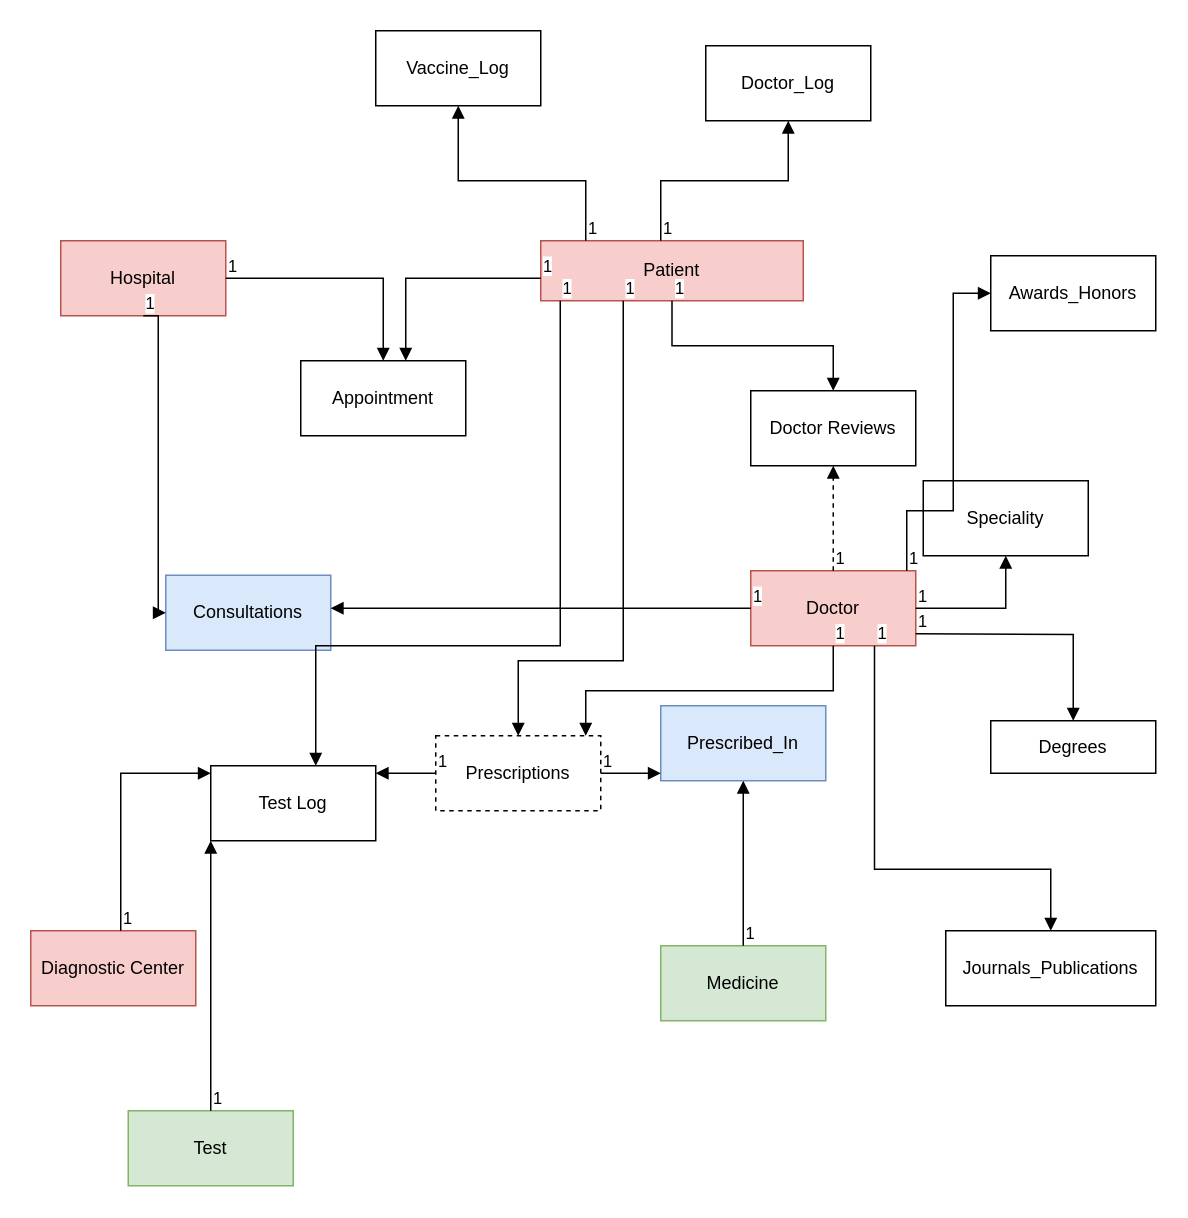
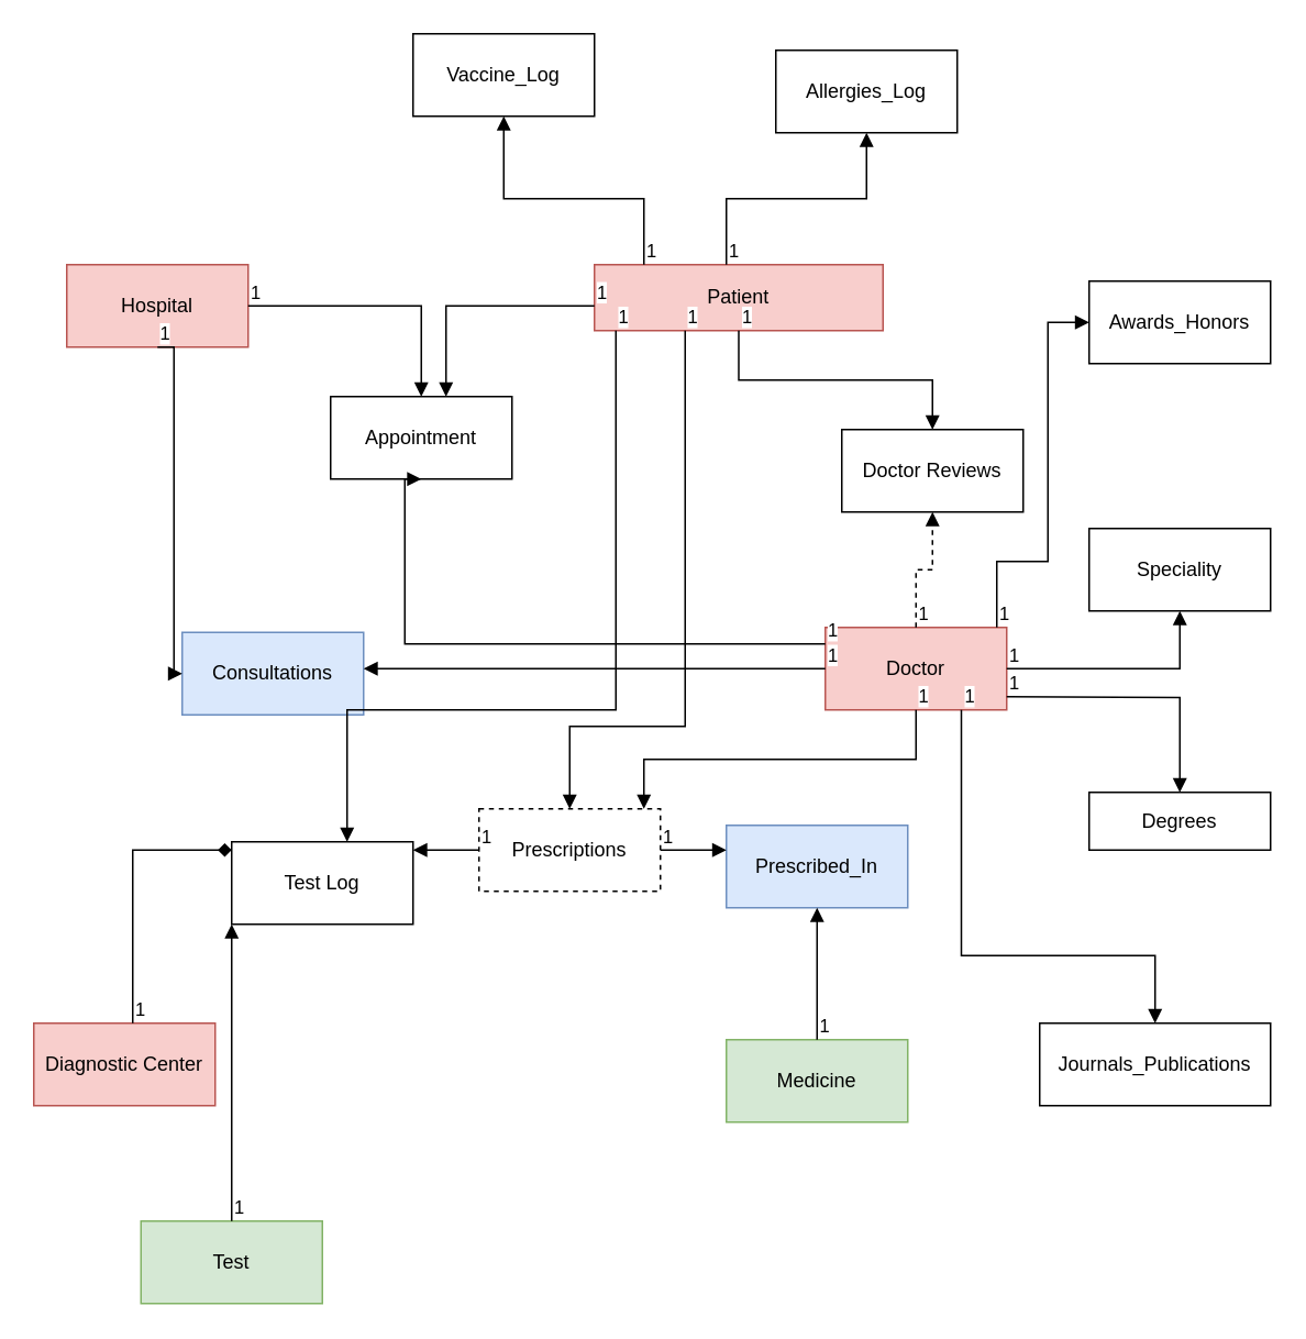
  <mxCell id="0" />
  <mxCell id="1" parent="0" />
  <mxCell id="2" value="Doctor" style="html=1;whiteSpace=wrap;fillColor=#f8cecc;strokeColor=#b85450;" vertex="1" parent="1"><mxGeometry x="500" y="380" width="110" height="50" as="geometry" /></mxCell>
  <mxCell id="3" value="Patient" style="html=1;whiteSpace=wrap;fillColor=#f8cecc;strokeColor=#b85450;" vertex="1" parent="1"><mxGeometry x="360" y="160" width="175" height="40" as="geometry" /></mxCell>
  <mxCell id="4" value="Hospital" style="html=1;whiteSpace=wrap;fillColor=#f8cecc;strokeColor=#b85450;" vertex="1" parent="1"><mxGeometry x="40" y="160" width="110" height="50" as="geometry" /></mxCell>
  <mxCell id="5" value="Diagnostic Center" style="html=1;whiteSpace=wrap;fillColor=#f8cecc;strokeColor=#b85450;" vertex="1" parent="1"><mxGeometry x="20" y="620" width="110" height="50" as="geometry" /></mxCell>
  <mxCell id="6" value="Vaccine_Log" style="html=1;whiteSpace=wrap;" vertex="1" parent="1"><mxGeometry x="250" y="20" width="110" height="50" as="geometry" /></mxCell>
- <mxCell id="7" value="Doctor_Log" style="html=1;whiteSpace=wrap;" vertex="1" parent="1"><mxGeometry x="470" y="30" width="110" height="50" as="geometry" /></mxCell>
- <mxCell id="8" value="Doctor Reviews" style="html=1;whiteSpace=wrap;" vertex="1" parent="1"><mxGeometry x="500" y="260" width="110" height="50" as="geometry" /></mxCell>
+ <mxCell id="7" value="Allergies_Log" style="html=1;whiteSpace=wrap;" vertex="1" parent="1"><mxGeometry x="470" y="30" width="110" height="50" as="geometry" /></mxCell>
+ <mxCell id="8" value="Doctor Reviews" style="html=1;whiteSpace=wrap;" vertex="1" parent="1"><mxGeometry x="510" y="260" width="110" height="50" as="geometry" /></mxCell>
  <mxCell id="9" value="Awards_Honors" style="html=1;whiteSpace=wrap;" vertex="1" parent="1"><mxGeometry x="660" y="170" width="110" height="50" as="geometry" /></mxCell>
- <mxCell id="10" value="Speciality" style="html=1;whiteSpace=wrap;" vertex="1" parent="1"><mxGeometry x="615" y="320" width="110" height="50" as="geometry" /></mxCell>
+ <mxCell id="10" value="Speciality" style="html=1;whiteSpace=wrap;" vertex="1" parent="1"><mxGeometry x="660" y="320" width="110" height="50" as="geometry" /></mxCell>
  <mxCell id="11" value="Degrees" style="html=1;whiteSpace=wrap;" vertex="1" parent="1"><mxGeometry x="660" y="480" width="110" height="35" as="geometry" /></mxCell>
  <mxCell id="12" value="Journals_Publications" style="html=1;whiteSpace=wrap;" vertex="1" parent="1"><mxGeometry x="630" y="620" width="140" height="50" as="geometry" /></mxCell>
  <mxCell id="13" value="Appointment" style="html=1;whiteSpace=wrap;" vertex="1" parent="1"><mxGeometry x="200" y="240" width="110" height="50" as="geometry" /></mxCell>
  <mxCell id="14" value="Consultations" style="html=1;whiteSpace=wrap;fillColor=#dae8fc;strokeColor=#6c8ebf;" vertex="1" parent="1"><mxGeometry x="110" y="383" width="110" height="50" as="geometry" /></mxCell>
  <mxCell id="15" value="" style="endArrow=block;endFill=1;html=1;edgeStyle=orthogonalEdgeStyle;align=left;verticalAlign=top;rounded=0;" edge="1" parent="1" source="3" target="7"><mxGeometry x="-1" relative="1" as="geometry"><mxPoint x="420" y="130" as="sourcePoint" /><mxPoint x="580" y="120" as="targetPoint" /><Array as="points"><mxPoint x="440" y="120" /><mxPoint x="525" y="120" /></Array></mxGeometry></mxCell>
  <mxCell id="16" value="1" style="edgeLabel;resizable=0;html=1;align=left;verticalAlign=bottom;" connectable="0" vertex="1" parent="15"><mxGeometry x="-1" relative="1" as="geometry" /></mxCell>
  <mxCell id="17" value="" style="endArrow=block;endFill=1;html=1;edgeStyle=orthogonalEdgeStyle;align=left;verticalAlign=top;rounded=0;" edge="1" parent="1" source="3" target="6"><mxGeometry x="-1" relative="1" as="geometry"><mxPoint x="290" y="300" as="sourcePoint" /><mxPoint x="450" y="300" as="targetPoint" /><Array as="points"><mxPoint x="390" y="120" /><mxPoint x="305" y="120" /></Array></mxGeometry></mxCell>
  <mxCell id="18" value="1" style="edgeLabel;resizable=0;html=1;align=left;verticalAlign=bottom;" connectable="0" vertex="1" parent="17"><mxGeometry x="-1" relative="1" as="geometry" /></mxCell>
  <mxCell id="19" value="" style="endArrow=block;endFill=1;html=1;edgeStyle=orthogonalEdgeStyle;align=left;verticalAlign=top;rounded=0;" edge="1" parent="1" source="3" target="8"><mxGeometry x="-1" relative="1" as="geometry"><mxPoint x="290" y="300" as="sourcePoint" /><mxPoint x="450" y="300" as="targetPoint" /></mxGeometry></mxCell>
  <mxCell id="20" value="1" style="edgeLabel;resizable=0;html=1;align=left;verticalAlign=bottom;" connectable="0" vertex="1" parent="19"><mxGeometry x="-1" relative="1" as="geometry" /></mxCell>
  <mxCell id="21" value="" style="endArrow=block;endFill=1;html=1;edgeStyle=orthogonalEdgeStyle;align=left;verticalAlign=top;rounded=0;dashed=1;" edge="1" parent="1" source="2" target="8"><mxGeometry x="-1" relative="1" as="geometry"><mxPoint x="290" y="300" as="sourcePoint" /><mxPoint x="450" y="300" as="targetPoint" /></mxGeometry></mxCell>
  <mxCell id="22" value="1" style="edgeLabel;resizable=0;html=1;align=left;verticalAlign=bottom;" connectable="0" vertex="1" parent="21"><mxGeometry x="-1" relative="1" as="geometry" /></mxCell>
  <mxCell id="23" value="" style="endArrow=block;endFill=1;html=1;edgeStyle=orthogonalEdgeStyle;align=left;verticalAlign=top;rounded=0;" edge="1" parent="1" source="2" target="9"><mxGeometry x="-1" relative="1" as="geometry"><mxPoint x="604" y="376" as="sourcePoint" /><mxPoint x="640" y="200" as="targetPoint" /><Array as="points"><mxPoint x="604" y="340" /><mxPoint x="635" y="340" /><mxPoint x="635" y="195" /></Array></mxGeometry></mxCell>
  <mxCell id="24" value="1" style="edgeLabel;resizable=0;html=1;align=left;verticalAlign=bottom;" connectable="0" vertex="1" parent="23"><mxGeometry x="-1" relative="1" as="geometry" /></mxCell>
  <mxCell id="25" value="" style="endArrow=block;endFill=1;html=1;edgeStyle=orthogonalEdgeStyle;align=left;verticalAlign=top;rounded=0;" edge="1" parent="1" source="2" target="10"><mxGeometry x="-1" relative="1" as="geometry"><mxPoint x="300" y="350" as="sourcePoint" /><mxPoint x="450" y="300" as="targetPoint" /></mxGeometry></mxCell>
  <mxCell id="26" value="1" style="edgeLabel;resizable=0;html=1;align=left;verticalAlign=bottom;" connectable="0" vertex="1" parent="25"><mxGeometry x="-1" relative="1" as="geometry" /></mxCell>
  <mxCell id="27" value="" style="endArrow=block;endFill=1;html=1;edgeStyle=orthogonalEdgeStyle;align=left;verticalAlign=top;rounded=0;" edge="1" parent="1" target="11"><mxGeometry x="-1" relative="1" as="geometry"><mxPoint x="610" y="422" as="sourcePoint" /><mxPoint x="715" y="480" as="targetPoint" /></mxGeometry></mxCell>
  <mxCell id="28" value="1" style="edgeLabel;resizable=0;html=1;align=left;verticalAlign=bottom;" connectable="0" vertex="1" parent="27"><mxGeometry x="-1" relative="1" as="geometry" /></mxCell>
  <mxCell id="29" value="" style="endArrow=block;endFill=1;html=1;edgeStyle=orthogonalEdgeStyle;align=left;verticalAlign=top;rounded=0;exitX=0.75;exitY=1;exitDx=0;exitDy=0;" edge="1" parent="1" source="2" target="12"><mxGeometry x="-1" relative="1" as="geometry"><mxPoint x="450" y="560" as="sourcePoint" /><mxPoint x="710" y="610" as="targetPoint" /><Array as="points"><mxPoint x="583" y="579" /><mxPoint x="700" y="579" /></Array></mxGeometry></mxCell>
  <mxCell id="30" value="1" style="edgeLabel;resizable=0;html=1;align=left;verticalAlign=bottom;" connectable="0" vertex="1" parent="29"><mxGeometry x="-1" relative="1" as="geometry" /></mxCell>
  <mxCell id="31" value="" style="endArrow=block;endFill=1;html=1;edgeStyle=orthogonalEdgeStyle;align=left;verticalAlign=top;rounded=0;" edge="1" parent="1" source="4" target="13"><mxGeometry x="-1" relative="1" as="geometry"><mxPoint x="290" y="420" as="sourcePoint" /><mxPoint x="450" y="420" as="targetPoint" /></mxGeometry></mxCell>
  <mxCell id="32" value="1" style="edgeLabel;resizable=0;html=1;align=left;verticalAlign=bottom;" connectable="0" vertex="1" parent="31"><mxGeometry x="-1" relative="1" as="geometry" /></mxCell>
  <mxCell id="33" value="" style="endArrow=block;endFill=1;html=1;edgeStyle=orthogonalEdgeStyle;align=left;verticalAlign=top;rounded=0;" edge="1" parent="1" source="3" target="13"><mxGeometry x="-1" relative="1" as="geometry"><mxPoint x="290" y="420" as="sourcePoint" /><mxPoint x="450" y="420" as="targetPoint" /><Array as="points"><mxPoint x="270" y="185" /></Array></mxGeometry></mxCell>
  <mxCell id="34" value="1" style="edgeLabel;resizable=0;html=1;align=left;verticalAlign=bottom;" connectable="0" vertex="1" parent="33"><mxGeometry x="-1" relative="1" as="geometry" /></mxCell>
+ <mxCell id="35" value="" style="endArrow=block;endFill=1;html=1;edgeStyle=orthogonalEdgeStyle;align=left;verticalAlign=top;rounded=0;entryX=0.5;entryY=1;entryDx=0;entryDy=0;" edge="1" parent="1" source="2" target="13"><mxGeometry x="-1" relative="1" as="geometry"><mxPoint x="290" y="420" as="sourcePoint" /><mxPoint x="450" y="420" as="targetPoint" /><Array as="points"><mxPoint x="245" y="390" /></Array></mxGeometry></mxCell>
+ <mxCell id="36" value="1" style="edgeLabel;resizable=0;html=1;align=left;verticalAlign=bottom;" connectable="0" vertex="1" parent="35"><mxGeometry x="-1" relative="1" as="geometry" /></mxCell>
  <mxCell id="37" value="" style="endArrow=block;endFill=1;html=1;edgeStyle=orthogonalEdgeStyle;align=left;verticalAlign=top;rounded=0;" edge="1" parent="1" source="2" target="14"><mxGeometry x="-1" relative="1" as="geometry"><mxPoint x="290" y="420" as="sourcePoint" /><mxPoint x="200" y="410" as="targetPoint" /><Array as="points"><mxPoint x="250" y="405" /><mxPoint x="250" y="405" /></Array></mxGeometry></mxCell>
  <mxCell id="38" value="1" style="edgeLabel;resizable=0;html=1;align=left;verticalAlign=bottom;" connectable="0" vertex="1" parent="37"><mxGeometry x="-1" relative="1" as="geometry" /></mxCell>
  <mxCell id="39" value="" style="endArrow=block;endFill=1;html=1;edgeStyle=orthogonalEdgeStyle;align=left;verticalAlign=top;rounded=0;exitX=0.5;exitY=1;exitDx=0;exitDy=0;" edge="1" parent="1" source="4" target="14"><mxGeometry x="-1" relative="1" as="geometry"><mxPoint x="290" y="420" as="sourcePoint" /><mxPoint x="450" y="420" as="targetPoint" /><Array as="points"><mxPoint x="105" y="210" /></Array></mxGeometry></mxCell>
  <mxCell id="40" value="1" style="edgeLabel;resizable=0;html=1;align=left;verticalAlign=bottom;" connectable="0" vertex="1" parent="39"><mxGeometry x="-1" relative="1" as="geometry" /></mxCell>
  <mxCell id="41" value="Prescriptions" style="html=1;whiteSpace=wrap;dashed=1;" vertex="1" parent="1"><mxGeometry x="290" y="490" width="110" height="50" as="geometry" /></mxCell>
  <mxCell id="42" value="" style="endArrow=block;endFill=1;html=1;edgeStyle=orthogonalEdgeStyle;align=left;verticalAlign=top;rounded=0;entryX=0.5;entryY=0;entryDx=0;entryDy=0;" edge="1" parent="1" source="3" target="41"><mxGeometry x="-1" relative="1" as="geometry"><mxPoint x="290" y="420" as="sourcePoint" /><mxPoint x="320" y="490" as="targetPoint" /><Array as="points"><mxPoint x="415" y="440" /><mxPoint x="345" y="440" /></Array></mxGeometry></mxCell>
  <mxCell id="43" value="1" style="edgeLabel;resizable=0;html=1;align=left;verticalAlign=bottom;" connectable="0" vertex="1" parent="42"><mxGeometry x="-1" relative="1" as="geometry" /></mxCell>
  <mxCell id="44" value="Test" style="html=1;whiteSpace=wrap;fillColor=#d5e8d4;strokeColor=#82b366;" vertex="1" parent="1"><mxGeometry x="85" y="740" width="110" height="50" as="geometry" /></mxCell>
  <mxCell id="45" value="Test Log" style="html=1;whiteSpace=wrap;" vertex="1" parent="1"><mxGeometry x="140" y="510" width="110" height="50" as="geometry" /></mxCell>
  <mxCell id="46" value="" style="endArrow=block;endFill=1;html=1;edgeStyle=orthogonalEdgeStyle;align=left;verticalAlign=top;rounded=0;" edge="1" parent="1" source="44" target="45"><mxGeometry x="-1" relative="1" as="geometry"><mxPoint x="290" y="420" as="sourcePoint" /><mxPoint x="450" y="420" as="targetPoint" /><Array as="points"><mxPoint x="195" y="765" /></Array></mxGeometry></mxCell>
  <mxCell id="47" value="1" style="edgeLabel;resizable=0;html=1;align=left;verticalAlign=bottom;" connectable="0" vertex="1" parent="46"><mxGeometry x="-1" relative="1" as="geometry" /></mxCell>
  <mxCell id="48" value="" style="endArrow=block;endFill=1;html=1;edgeStyle=orthogonalEdgeStyle;align=left;verticalAlign=top;rounded=0;" edge="1" parent="1" source="3" target="45"><mxGeometry x="-1" relative="1" as="geometry"><mxPoint x="290" y="420" as="sourcePoint" /><mxPoint x="450" y="420" as="targetPoint" /><Array as="points"><mxPoint x="373" y="430" /><mxPoint x="210" y="430" /></Array></mxGeometry></mxCell>
  <mxCell id="49" value="1" style="edgeLabel;resizable=0;html=1;align=left;verticalAlign=bottom;" connectable="0" vertex="1" parent="48"><mxGeometry x="-1" relative="1" as="geometry" /></mxCell>
  <mxCell id="50" value="" style="endArrow=block;endFill=1;html=1;edgeStyle=orthogonalEdgeStyle;align=left;verticalAlign=top;rounded=0;" edge="1" parent="1" source="41" target="45"><mxGeometry x="-1" relative="1" as="geometry"><mxPoint x="290" y="420" as="sourcePoint" /><mxPoint x="395" y="530" as="targetPoint" /><Array as="points"><mxPoint x="360" y="515" /></Array></mxGeometry></mxCell>
  <mxCell id="51" value="1" style="edgeLabel;resizable=0;html=1;align=left;verticalAlign=bottom;" connectable="0" vertex="1" parent="50"><mxGeometry x="-1" relative="1" as="geometry" /></mxCell>
- <mxCell id="52" value="" style="endArrow=block;endFill=1;html=1;edgeStyle=orthogonalEdgeStyle;align=left;verticalAlign=top;rounded=0;" edge="1" parent="1" source="5" target="45"><mxGeometry x="-1" relative="1" as="geometry"><mxPoint x="290" y="420" as="sourcePoint" /><mxPoint x="450" y="420" as="targetPoint" /><Array as="points"><mxPoint x="80" y="515" /></Array></mxGeometry></mxCell>
+ <mxCell id="52" value="" style="endArrow=diamond;endFill=1;html=1;edgeStyle=orthogonalEdgeStyle;align=left;verticalAlign=top;rounded=0;" edge="1" parent="1" source="5" target="45"><mxGeometry x="-1" relative="1" as="geometry"><mxPoint x="290" y="420" as="sourcePoint" /><mxPoint x="450" y="420" as="targetPoint" /><Array as="points"><mxPoint x="80" y="515" /></Array></mxGeometry></mxCell>
  <mxCell id="53" value="1" style="edgeLabel;resizable=0;html=1;align=left;verticalAlign=bottom;" connectable="0" vertex="1" parent="52"><mxGeometry x="-1" relative="1" as="geometry" /></mxCell>
  <mxCell id="54" value="Medicine" style="html=1;whiteSpace=wrap;fillColor=#d5e8d4;strokeColor=#82b366;" vertex="1" parent="1"><mxGeometry x="440" y="630" width="110" height="50" as="geometry" /></mxCell>
- <mxCell id="55" value="Prescribed_In" style="html=1;whiteSpace=wrap;fillColor=#dae8fc;strokeColor=#6c8ebf;" vertex="1" parent="1"><mxGeometry x="440" y="470" width="110" height="50" as="geometry" /></mxCell>
+ <mxCell id="55" value="Prescribed_In" style="html=1;whiteSpace=wrap;fillColor=#dae8fc;strokeColor=#6c8ebf;" vertex="1" parent="1"><mxGeometry x="440" y="500" width="110" height="50" as="geometry" /></mxCell>
  <mxCell id="56" value="" style="endArrow=block;endFill=1;html=1;edgeStyle=orthogonalEdgeStyle;align=left;verticalAlign=top;rounded=0;" edge="1" parent="1" source="54" target="55"><mxGeometry x="-1" relative="1" as="geometry"><mxPoint x="290" y="420" as="sourcePoint" /><mxPoint x="450" y="420" as="targetPoint" /></mxGeometry></mxCell>
  <mxCell id="57" value="1" style="edgeLabel;resizable=0;html=1;align=left;verticalAlign=bottom;" connectable="0" vertex="1" parent="56"><mxGeometry x="-1" relative="1" as="geometry" /></mxCell>
  <mxCell id="58" value="" style="endArrow=block;endFill=1;html=1;edgeStyle=orthogonalEdgeStyle;align=left;verticalAlign=top;rounded=0;" edge="1" parent="1" source="41" target="55"><mxGeometry x="-1" relative="1" as="geometry"><mxPoint x="290" y="420" as="sourcePoint" /><mxPoint x="450" y="420" as="targetPoint" /><Array as="points"><mxPoint x="410" y="515" /><mxPoint x="410" y="515" /></Array></mxGeometry></mxCell>
  <mxCell id="59" value="1" style="edgeLabel;resizable=0;html=1;align=left;verticalAlign=bottom;" connectable="0" vertex="1" parent="58"><mxGeometry x="-1" relative="1" as="geometry" /></mxCell>
  <mxCell id="60" value="" style="endArrow=block;endFill=1;html=1;edgeStyle=orthogonalEdgeStyle;align=left;verticalAlign=top;rounded=0;" edge="1" parent="1" source="2" target="41"><mxGeometry x="-1" relative="1" as="geometry"><mxPoint x="290" y="420" as="sourcePoint" /><mxPoint x="450" y="420" as="targetPoint" /><Array as="points"><mxPoint x="555" y="460" /><mxPoint x="390" y="460" /></Array></mxGeometry></mxCell>
  <mxCell id="61" value="1" style="edgeLabel;resizable=0;html=1;align=left;verticalAlign=bottom;" connectable="0" vertex="1" parent="60"><mxGeometry x="-1" relative="1" as="geometry" /></mxCell>
